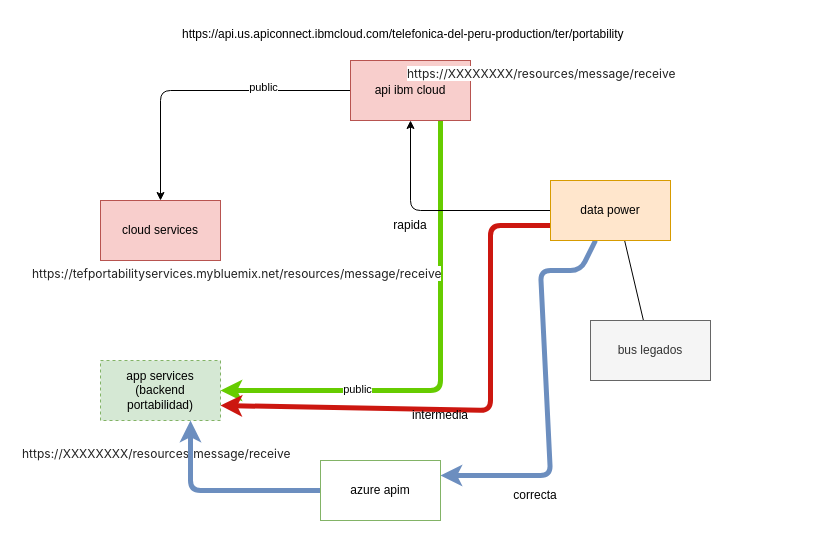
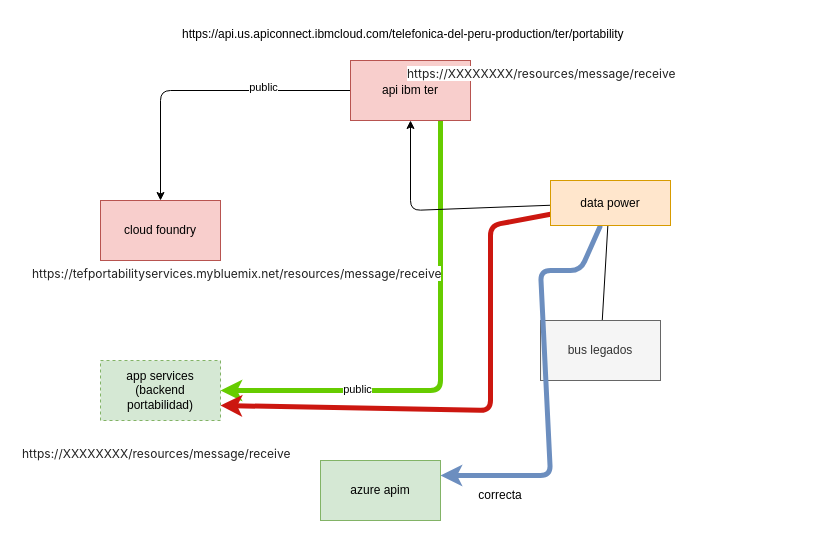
  <mxCell id="0" />
  <mxCell id="1" parent="0" />
  <mxCell id="2" style="edgeStyle=none;html=1;entryX=0.5;entryY=0;entryDx=0;entryDy=0;" edge="1" parent="1" source="3" target="13"><mxGeometry relative="1" as="geometry" /></mxCell>
- <mxCell id="3" value="bus legados" style="rounded=0;whiteSpace=wrap;html=1;fillColor=#f5f5f5;fontColor=#333333;strokeColor=#666666;" vertex="1" parent="1"><mxGeometry x="590" y="320" width="120" height="60" as="geometry" /></mxCell>
+ <mxCell id="3" value="bus legados" style="rounded=0;whiteSpace=wrap;html=1;fillColor=#f5f5f5;fontColor=#333333;strokeColor=#666666;" vertex="1" parent="1"><mxGeometry x="540" y="320" width="120" height="60" as="geometry" /></mxCell>
  <mxCell id="4" style="edgeStyle=none;html=1;entryX=0.5;entryY=0;entryDx=0;entryDy=0;" edge="1" parent="1" source="8" target="9"><mxGeometry relative="1" as="geometry"><Array as="points"><mxPoint x="160" y="90" /></Array></mxGeometry></mxCell>
  <mxCell id="5" value="public" style="edgeLabel;html=1;align=center;verticalAlign=middle;resizable=0;points=[];" vertex="1" connectable="0" parent="4"><mxGeometry x="-0.412" y="-4" relative="1" as="geometry"><mxPoint as="offset" /></mxGeometry></mxCell>
  <mxCell id="6" style="edgeStyle=none;html=1;entryX=1;entryY=0.5;entryDx=0;entryDy=0;exitX=0.75;exitY=1;exitDx=0;exitDy=0;strokeWidth=5;strokeColor=#66CC00;" edge="1" parent="1" source="8" target="16"><mxGeometry relative="1" as="geometry"><Array as="points"><mxPoint x="440" y="390" /></Array></mxGeometry></mxCell>
  <mxCell id="7" value="public" style="edgeLabel;html=1;align=center;verticalAlign=middle;resizable=0;points=[];" vertex="1" connectable="0" parent="6"><mxGeometry x="0.446" y="-2" relative="1" as="geometry"><mxPoint as="offset" /></mxGeometry></mxCell>
- <mxCell id="8" value="api ibm cloud" style="rounded=0;whiteSpace=wrap;html=1;fillColor=#f8cecc;strokeColor=#b85450;" vertex="1" parent="1"><mxGeometry x="350" y="60" width="120" height="60" as="geometry" /></mxCell>
- <mxCell id="9" value="cloud services" style="rounded=0;whiteSpace=wrap;html=1;fillColor=#f8cecc;strokeColor=#b85450;" vertex="1" parent="1"><mxGeometry x="100" y="200" width="120" height="60" as="geometry" /></mxCell>
+ <mxCell id="8" value="api ibm ter" style="rounded=0;whiteSpace=wrap;html=1;fillColor=#f8cecc;strokeColor=#b85450;" vertex="1" parent="1"><mxGeometry x="350" y="60" width="120" height="60" as="geometry" /></mxCell>
+ <mxCell id="9" value="cloud foundry" style="rounded=0;whiteSpace=wrap;html=1;fillColor=#f8cecc;strokeColor=#b85450;" vertex="1" parent="1"><mxGeometry x="100" y="200" width="120" height="60" as="geometry" /></mxCell>
  <mxCell id="10" style="edgeStyle=none;html=1;entryX=0.5;entryY=1;entryDx=0;entryDy=0;" edge="1" parent="1" source="13" target="8"><mxGeometry relative="1" as="geometry"><Array as="points"><mxPoint x="410" y="210" /></Array></mxGeometry></mxCell>
  <mxCell id="11" style="edgeStyle=none;html=1;strokeColor=#CC1710;strokeWidth=5;entryX=1;entryY=0.75;entryDx=0;entryDy=0;exitX=0;exitY=0.75;exitDx=0;exitDy=0;" edge="1" parent="1" source="13" target="16"><mxGeometry relative="1" as="geometry"><mxPoint x="260" y="410" as="targetPoint" /><Array as="points"><mxPoint x="490" y="225" /><mxPoint x="490" y="410" /></Array></mxGeometry></mxCell>
  <mxCell id="12" style="edgeStyle=none;html=1;entryX=1;entryY=0.25;entryDx=0;entryDy=0;strokeColor=#6c8ebf;strokeWidth=5;fillColor=#dae8fc;" edge="1" parent="1" source="13" target="20"><mxGeometry relative="1" as="geometry"><Array as="points"><mxPoint x="580" y="270" /><mxPoint x="540" y="270" /><mxPoint x="550" y="475" /></Array></mxGeometry></mxCell>
- <mxCell id="13" value="data power" style="rounded=0;whiteSpace=wrap;html=1;fillColor=#ffe6cc;strokeColor=#d79b00;" vertex="1" parent="1"><mxGeometry x="550" y="180" width="120" height="60" as="geometry" /></mxCell>
+ <mxCell id="13" value="data power" style="rounded=0;whiteSpace=wrap;html=1;fillColor=#ffe6cc;strokeColor=#d79b00;" vertex="1" parent="1"><mxGeometry x="550" y="180" width="120" height="45" as="geometry" /></mxCell>
  <mxCell id="14" value="&lt;meta charset=&quot;utf-8&quot;&gt;&lt;span style=&quot;color: rgb(33, 33, 33); font-family: Inter, OpenSans, Helvetica, Arial, sans-serif; font-size: 12px; font-style: normal; font-variant-ligatures: normal; font-variant-caps: normal; font-weight: 400; letter-spacing: normal; orphans: 2; text-align: left; text-indent: 0px; text-transform: none; widows: 2; word-spacing: 0px; -webkit-text-stroke-width: 0px; background-color: rgb(255, 255, 255); text-decoration-thickness: initial; text-decoration-style: initial; text-decoration-color: initial; float: none; display: inline !important;&quot;&gt;https://tefportabilityservices.mybluemix.net/resources/message/receive&lt;/span&gt;" style="text;whiteSpace=wrap;html=1;" vertex="1" parent="1"><mxGeometry x="30" y="260" width="410" height="40" as="geometry" /></mxCell>
  <mxCell id="15" value="&lt;meta charset=&quot;utf-8&quot;&gt;&lt;span&gt;&lt;span dir=&quot;ltr&quot; class=&quot;ui-provider gr b c d e f g h i j k l m n o p q r s t u v w x y z ab ac ae af ag ah ai aj ak&quot;&gt;https://api.us.apiconnect.ibmcloud.com/telefonica-del-peru-production/ter/portability&lt;/span&gt;&lt;/span&gt;" style="text;whiteSpace=wrap;html=1;" vertex="1" parent="1"><mxGeometry x="180" y="20" width="480" height="40" as="geometry" /></mxCell>
  <mxCell id="16" value="app services&lt;br&gt;(backend portabilidad)" style="rounded=0;whiteSpace=wrap;html=1;fillColor=#d5e8d4;strokeColor=#82b366;dashed=1;" vertex="1" parent="1"><mxGeometry x="100" y="360" width="120" height="60" as="geometry" /></mxCell>
  <mxCell id="17" value="&lt;span style=&quot;color: rgb(33, 33, 33); font-family: Inter, OpenSans, Helvetica, Arial, sans-serif; font-size: 12px; font-style: normal; font-variant-ligatures: normal; font-variant-caps: normal; font-weight: 400; letter-spacing: normal; orphans: 2; text-align: left; text-indent: 0px; text-transform: none; widows: 2; word-spacing: 0px; -webkit-text-stroke-width: 0px; background-color: rgb(255, 255, 255); text-decoration-thickness: initial; text-decoration-style: initial; text-decoration-color: initial; float: none; display: inline !important;&quot;&gt;https://XXXXXXXX/resources/message/receive&lt;/span&gt;" style="text;whiteSpace=wrap;html=1;" vertex="1" parent="1"><mxGeometry x="20" y="440" width="410" height="40" as="geometry" /></mxCell>
  <mxCell id="18" value="&lt;span style=&quot;color: rgb(33, 33, 33); font-family: Inter, OpenSans, Helvetica, Arial, sans-serif; font-size: 12px; font-style: normal; font-variant-ligatures: normal; font-variant-caps: normal; font-weight: 400; letter-spacing: normal; orphans: 2; text-align: left; text-indent: 0px; text-transform: none; widows: 2; word-spacing: 0px; -webkit-text-stroke-width: 0px; background-color: rgb(255, 255, 255); text-decoration-thickness: initial; text-decoration-style: initial; text-decoration-color: initial; float: none; display: inline !important;&quot;&gt;https://XXXXXXXX/resources/message/receive&lt;/span&gt;" style="text;whiteSpace=wrap;html=1;" vertex="1" parent="1"><mxGeometry x="405" y="60" width="410" height="40" as="geometry" /></mxCell>
- <mxCell id="19" style="edgeStyle=none;html=1;entryX=0.75;entryY=1;entryDx=0;entryDy=0;strokeColor=#6c8ebf;strokeWidth=5;fillColor=#dae8fc;" edge="1" parent="1" source="20" target="16"><mxGeometry relative="1" as="geometry"><Array as="points"><mxPoint x="190" y="490" /></Array></mxGeometry></mxCell>
- <mxCell id="20" value="azure apim" style="rounded=0;whiteSpace=wrap;html=1;fillColor=#ffffff;strokeColor=#82b366;" vertex="1" parent="1"><mxGeometry x="320" y="460" width="120" height="60" as="geometry" /></mxCell>
- <mxCell id="21" value="correcta" style="text;html=1;strokeColor=none;fillColor=none;align=center;verticalAlign=middle;whiteSpace=wrap;rounded=0;" vertex="1" parent="1"><mxGeometry x="505" y="480" width="60" height="30" as="geometry" /></mxCell>
- <mxCell id="22" value="intermedia" style="text;html=1;strokeColor=none;fillColor=none;align=center;verticalAlign=middle;whiteSpace=wrap;rounded=0;" vertex="1" parent="1"><mxGeometry x="410" y="400" width="60" height="30" as="geometry" /></mxCell>
- <mxCell id="23" value="rapida" style="text;html=1;strokeColor=none;fillColor=none;align=center;verticalAlign=middle;whiteSpace=wrap;rounded=0;" vertex="1" parent="1"><mxGeometry x="380" y="210" width="60" height="30" as="geometry" /></mxCell>
+ <mxCell id="20" value="azure apim" style="rounded=0;whiteSpace=wrap;html=1;fillColor=#d5e8d4;strokeColor=#82b366;" vertex="1" parent="1"><mxGeometry x="320" y="460" width="120" height="60" as="geometry" /></mxCell>
+ <mxCell id="21" value="correcta" style="text;html=1;strokeColor=none;fillColor=none;align=center;verticalAlign=middle;whiteSpace=wrap;rounded=0;" vertex="1" parent="1"><mxGeometry x="470" y="480" width="60" height="30" as="geometry" /></mxCell>
